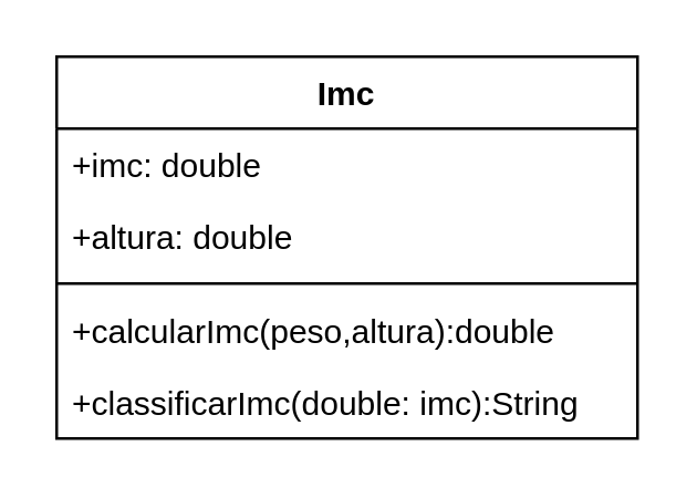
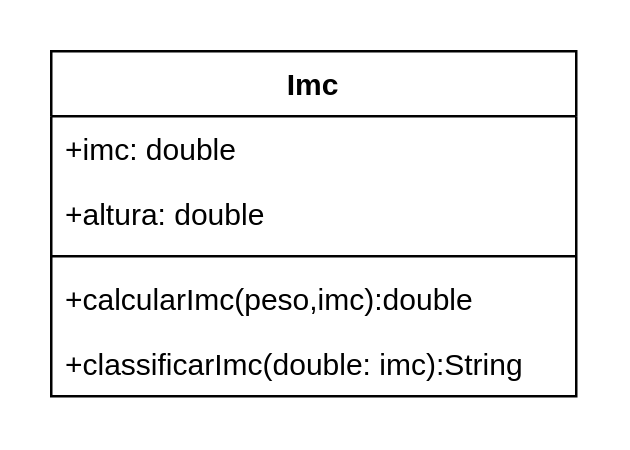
  <mxCell id="0" />
  <mxCell id="1" parent="0" />
  <mxCell id="2" value="Imc" style="swimlane;fontStyle=1;align=center;verticalAlign=top;childLayout=stackLayout;horizontal=1;startSize=26;horizontalStack=0;resizeParent=1;resizeParentMax=0;resizeLast=0;collapsible=1;marginBottom=0;whiteSpace=wrap;html=1;" parent="1" vertex="1"><mxGeometry x="20" y="20" width="210" height="138" as="geometry" /></mxCell>
  <mxCell id="3" value="+imc: double" style="text;strokeColor=none;fillColor=none;align=left;verticalAlign=top;spacingLeft=4;spacingRight=4;overflow=hidden;rotatable=0;points=[[0,0.5],[1,0.5]];portConstraint=eastwest;whiteSpace=wrap;html=1;" parent="2" vertex="1"><mxGeometry y="26" width="210" height="26" as="geometry" /></mxCell>
  <mxCell id="4" value="+altura: double" style="text;strokeColor=none;fillColor=none;align=left;verticalAlign=top;spacingLeft=4;spacingRight=4;overflow=hidden;rotatable=0;points=[[0,0.5],[1,0.5]];portConstraint=eastwest;whiteSpace=wrap;html=1;" vertex="1" parent="2"><mxGeometry y="52" width="210" height="26" as="geometry" /></mxCell>
  <mxCell id="5" value="" style="line;strokeWidth=1;fillColor=none;align=left;verticalAlign=middle;spacingTop=-1;spacingLeft=3;spacingRight=3;rotatable=0;labelPosition=right;points=[];portConstraint=eastwest;strokeColor=inherit;" parent="2" vertex="1"><mxGeometry y="78" width="210" height="8" as="geometry" /></mxCell>
- <mxCell id="6" value="+calcularImc(peso,altura):double" style="text;strokeColor=none;fillColor=none;align=left;verticalAlign=top;spacingLeft=4;spacingRight=4;overflow=hidden;rotatable=0;points=[[0,0.5],[1,0.5]];portConstraint=eastwest;whiteSpace=wrap;html=1;" parent="2" vertex="1"><mxGeometry y="86" width="210" height="26" as="geometry" /></mxCell>
+ <mxCell id="6" value="+calcularImc(peso,imc):double" style="text;strokeColor=none;fillColor=none;align=left;verticalAlign=top;spacingLeft=4;spacingRight=4;overflow=hidden;rotatable=0;points=[[0,0.5],[1,0.5]];portConstraint=eastwest;whiteSpace=wrap;html=1;" parent="2" vertex="1"><mxGeometry y="86" width="210" height="26" as="geometry" /></mxCell>
  <mxCell id="7" value="+classificarImc(double: imc):String" style="text;strokeColor=none;fillColor=none;align=left;verticalAlign=top;spacingLeft=4;spacingRight=4;overflow=hidden;rotatable=0;points=[[0,0.5],[1,0.5]];portConstraint=eastwest;whiteSpace=wrap;html=1;" vertex="1" parent="2"><mxGeometry y="112" width="210" height="26" as="geometry" /></mxCell>
